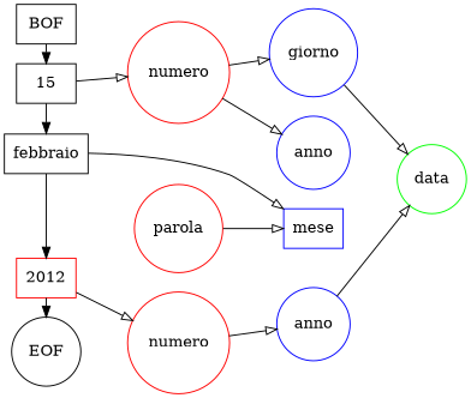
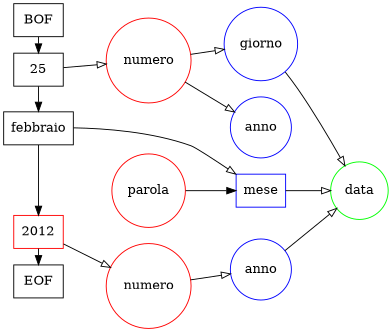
  digraph {
    rankdir=LR
    node [shape=circle]
    edge [arrowhead=empty]
    n1 [label=BOF shape=box]
-   n2 [label=15 shape=box]
+   n2 [label=25 shape=box]
    n3 [label=febbraio shape=box]
    n4 [color=red label=2012 shape=box]
-   n5 [label=EOF]
+   n5 [label=EOF shape=box]
    n6 [color=red label=parola]
    n7 [color=red label=numero]
    n8 [color=red label=numero]
    n9 [color=blue label=giorno]
    n10 [color=blue label=mese shape=box]
    n11 [color=blue label=anno]
    n12 [color=blue label=anno]
    n13 [color=green label=data]
    subgraph sub_1 {
      rank=source
      n1
      n2
      n3
      n4
      n5
    }
    subgraph sub_2 {
      rank=same
      n6
      n7
      n8
    }
    subgraph sub_3 {
      rank=same
      n9
      n10
      n11
      n12
    }
    subgraph sub_4 {
      rank=sink
      n13
    }
    n1 -> n2 [arrowhead=normal]
    n2 -> n3 [arrowhead=normal]
    n2 -> n7
    n3 -> n4 [arrowhead=normal]
    n3 -> n10
    n4 -> n5 [arrowhead=normal]
    n4 -> n8
-   n6 -> n10
+   n6 -> n10 [arrowhead=normal]
    n7 -> n9
    n7 -> n12
    n8 -> n11
    n9 -> n13
+   n10 -> n13
    n11 -> n13
  }
